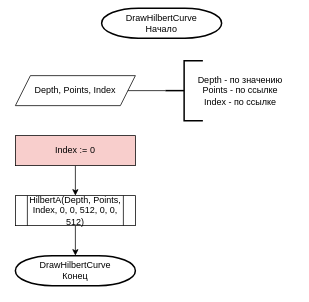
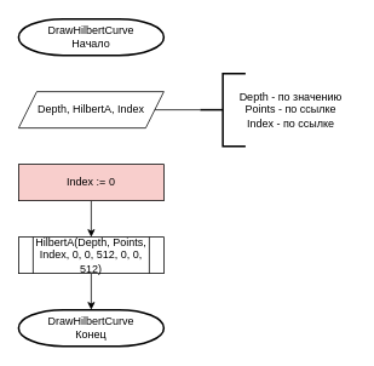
  <mxCell id="0" />
  <mxCell id="1" parent="0" />
- <mxCell id="2" value="&lt;div&gt;DrawHilbertCurve&lt;/div&gt;Начало" style="strokeWidth=2;html=1;shape=mxgraph.flowchart.terminator;whiteSpace=wrap;" parent="1" vertex="1"><mxGeometry x="135" y="10" width="160" height="40" as="geometry" /></mxCell>
- <mxCell id="3" value="Depth, Points, Index" style="shape=parallelogram;perimeter=parallelogramPerimeter;whiteSpace=wrap;html=1;fixedSize=1;" parent="1" vertex="1"><mxGeometry x="20" y="100" width="160" height="40" as="geometry" /></mxCell>
+ <mxCell id="2" value="&lt;div&gt;DrawHilbertCurve&lt;/div&gt;Начало" style="strokeWidth=2;html=1;shape=mxgraph.flowchart.terminator;whiteSpace=wrap;" parent="1" vertex="1"><mxGeometry x="20" y="20" width="160" height="40" as="geometry" /></mxCell>
+ <mxCell id="3" value="Depth, HilbertA, Index" style="shape=parallelogram;perimeter=parallelogramPerimeter;whiteSpace=wrap;html=1;fixedSize=1;" parent="1" vertex="1"><mxGeometry x="20" y="100" width="160" height="40" as="geometry" /></mxCell>
  <mxCell id="4" value="" style="strokeWidth=2;html=1;shape=mxgraph.flowchart.annotation_2;align=left;labelPosition=right;pointerEvents=1;" parent="1" vertex="1"><mxGeometry x="220" y="80" width="50" height="80" as="geometry" /></mxCell>
  <mxCell id="5" value="" style="endArrow=none;html=1;rounded=0;exitX=1;exitY=0.5;exitDx=0;exitDy=0;entryX=0;entryY=0.5;entryDx=0;entryDy=0;entryPerimeter=0;" parent="1" source="3" target="4" edge="1"><mxGeometry width="50" height="50" relative="1" as="geometry"><mxPoint x="140" y="110" as="sourcePoint" /><mxPoint x="190" y="60" as="targetPoint" /></mxGeometry></mxCell>
  <mxCell id="6" value="Depth - по значению&lt;div&gt;Points - по ссылке&lt;/div&gt;&lt;div&gt;Index - по ссылке&lt;/div&gt;" style="text;html=1;align=center;verticalAlign=middle;whiteSpace=wrap;rounded=0;" parent="1" vertex="1"><mxGeometry x="250" y="105" width="140" height="30" as="geometry" /></mxCell>
  <mxCell id="7" value="&lt;div&gt;DrawHilbertCurve&lt;/div&gt;Конец" style="strokeWidth=2;html=1;shape=mxgraph.flowchart.terminator;whiteSpace=wrap;" parent="1" vertex="1"><mxGeometry x="20" y="340" width="160" height="40" as="geometry" /></mxCell>
  <mxCell id="8" value="" style="edgeStyle=orthogonalEdgeStyle;rounded=0;orthogonalLoop=1;jettySize=auto;html=1;" edge="1" parent="1" source="9" target="11"><mxGeometry relative="1" as="geometry" /></mxCell>
  <mxCell id="9" value="Index := 0" style="rounded=0;whiteSpace=wrap;html=1;fillColor=#f8cecc;" vertex="1" parent="1"><mxGeometry x="20" y="180" width="160" height="40" as="geometry" /></mxCell>
  <mxCell id="10" value="" style="edgeStyle=orthogonalEdgeStyle;rounded=0;orthogonalLoop=1;jettySize=auto;html=1;" edge="1" parent="1" source="11" target="7"><mxGeometry relative="1" as="geometry" /></mxCell>
  <mxCell id="11" value="HilbertA(Depth, Points, Index, 0, 0, 512, 0, 0, 512)" style="shape=process;whiteSpace=wrap;html=1;backgroundOutline=1;" vertex="1" parent="1"><mxGeometry x="20" y="260" width="160" height="40" as="geometry" /></mxCell>
